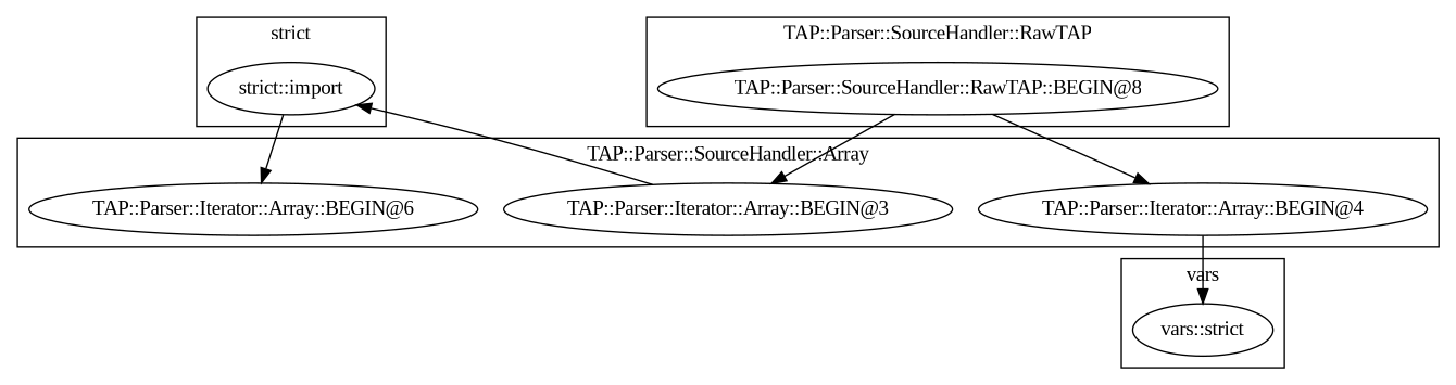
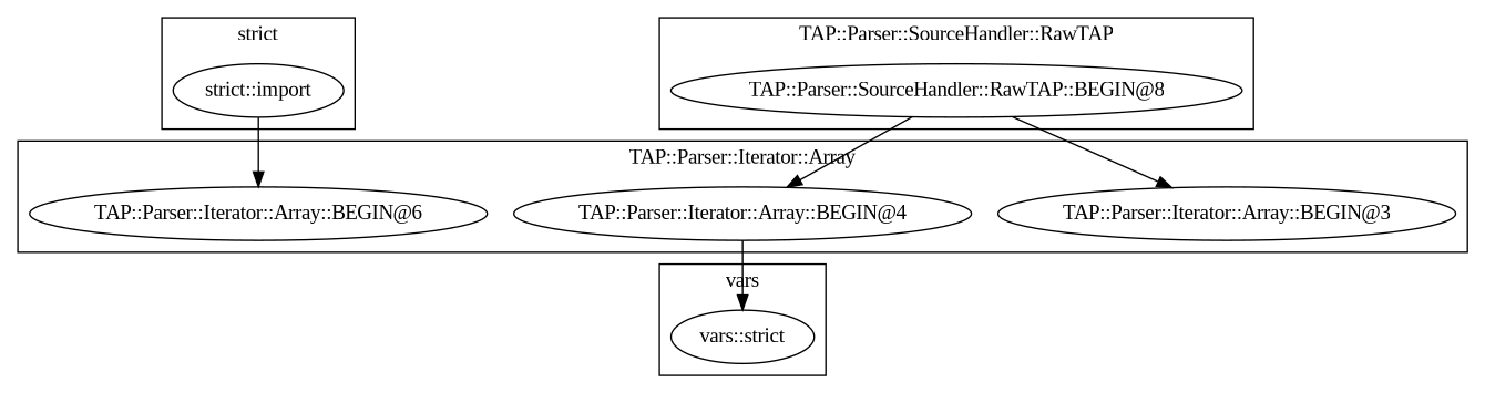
  digraph {
    fontname="Liberation Serif"
    node [fontname="Liberation Serif"]
    edge [fontname="Liberation Serif"]
    "strict::import"
    n2 [label="vars::strict"]
    "TAP::Parser::SourceHandler::RawTAP::BEGIN@8"
    "TAP::Parser::Iterator::Array::BEGIN@3"
    "TAP::Parser::Iterator::Array::BEGIN@4"
    "TAP::Parser::Iterator::Array::BEGIN@6"
    subgraph cluster_1 {
      label="strict"
      "strict::import"
    }
    subgraph cluster_2 {
      label=vars
      n2
    }
    subgraph cluster_3 {
      label="TAP::Parser::SourceHandler::RawTAP"
      "TAP::Parser::SourceHandler::RawTAP::BEGIN@8"
    }
    subgraph cluster_4 {
-     label="TAP::Parser::SourceHandler::Array"
+     label="TAP::Parser::Iterator::Array"
      "TAP::Parser::Iterator::Array::BEGIN@3"
      "TAP::Parser::Iterator::Array::BEGIN@4"
      "TAP::Parser::Iterator::Array::BEGIN@6"
    }
    "strict::import" -> "TAP::Parser::Iterator::Array::BEGIN@6"
    "TAP::Parser::SourceHandler::RawTAP::BEGIN@8" -> "TAP::Parser::Iterator::Array::BEGIN@3"
    "TAP::Parser::SourceHandler::RawTAP::BEGIN@8" -> "TAP::Parser::Iterator::Array::BEGIN@4"
-   "TAP::Parser::Iterator::Array::BEGIN@3" -> "strict::import"
    "TAP::Parser::Iterator::Array::BEGIN@4" -> n2
  }
